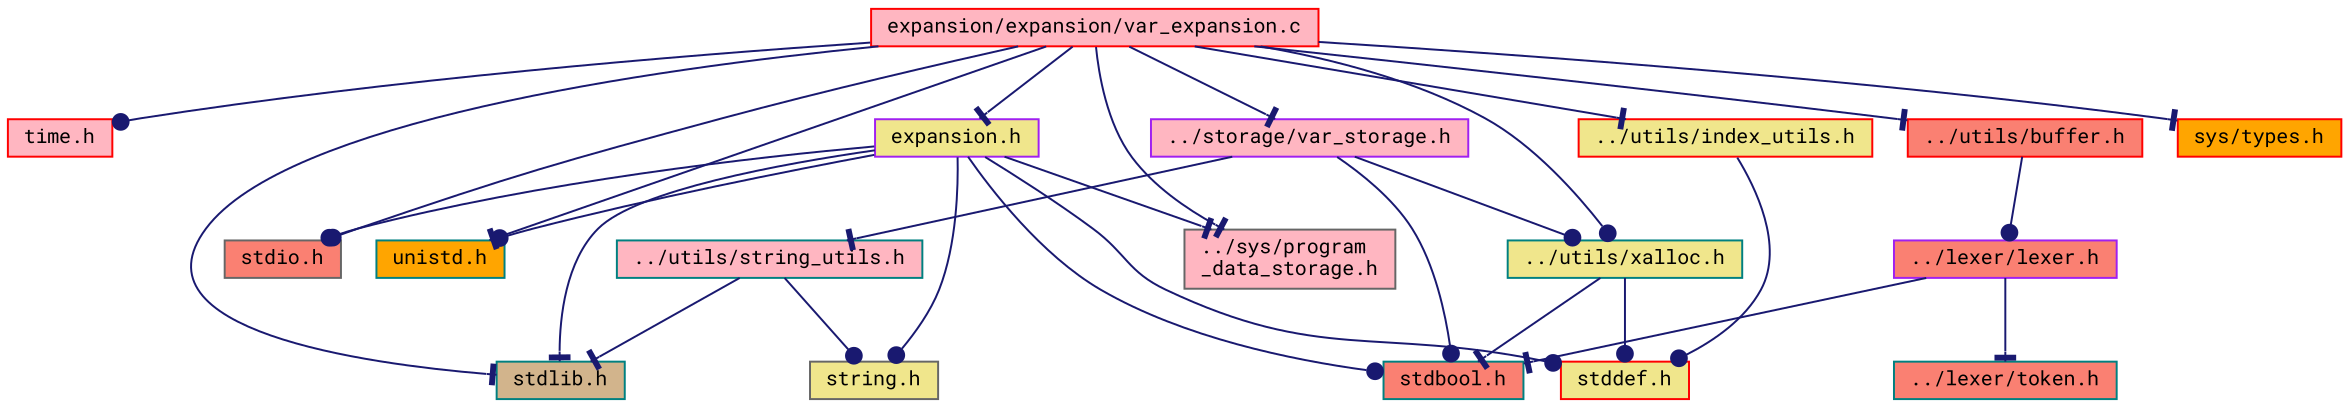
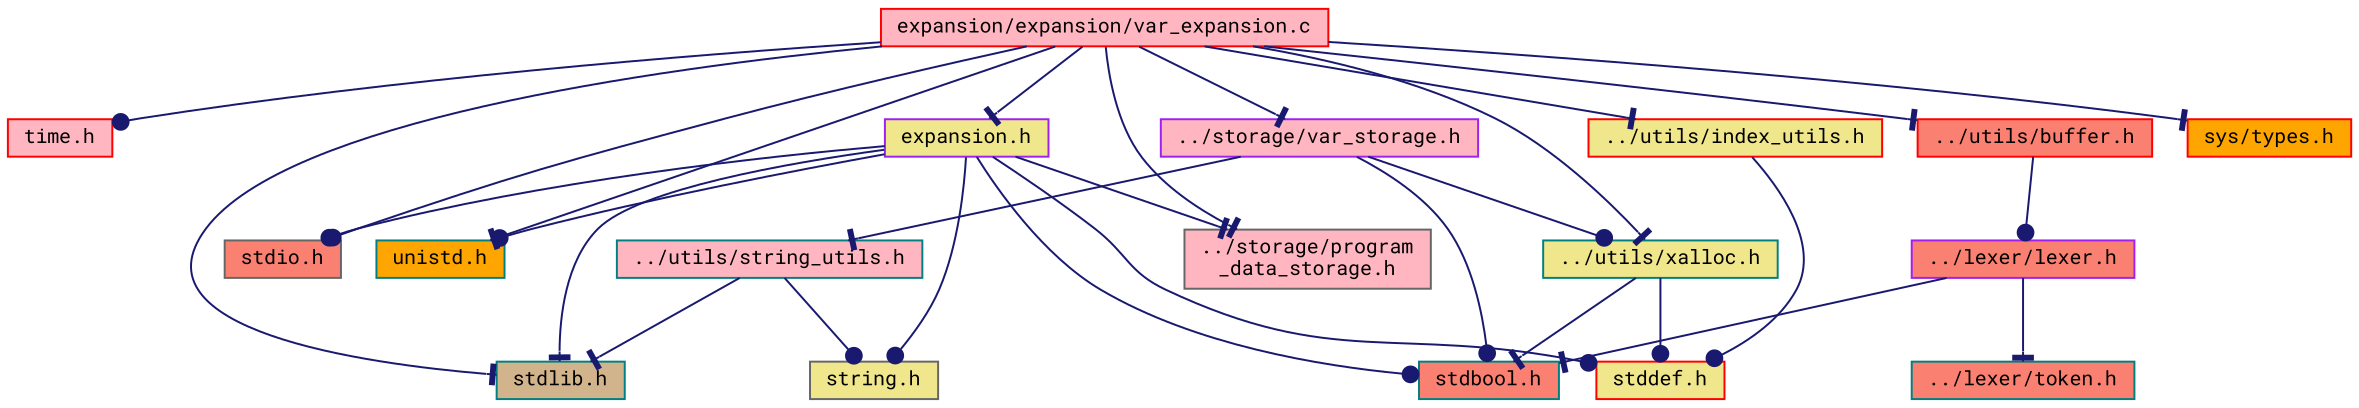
  digraph {
    fontname="Roboto Mono"
    node [color=red fillcolor=lightpink fontname="Roboto Mono" fontsize=10 shape=record style=filled]
    edge [arrowhead=tee color=midnightblue fontname="Roboto Mono" fontsize=10 labelfontname=Helvetica labelfontsize=10 style=solid]
    n1 [fontcolor=black height=0.2 label="expansion/expansion/var_expansion.c" width=0.4]
    n2 [height=0.2 label="time.h" width=0.4]
    n3 [color=gray40 fillcolor=salmon height=0.2 label="stdio.h" width=0.4]
    n4 [color=teal fillcolor=orange height=0.2 label="unistd.h" width=0.4]
    n5 [fillcolor=orange height=0.2 label="sys/types.h" width=0.4]
    n6 [color=teal fillcolor=tan height=0.2 label="stdlib.h" width=0.4]
    n7 [color=purple fillcolor=khaki height=0.2 label="expansion.h" width=0.4]
-   n8 [color=gray40 height=0.2 label="../sys/program\l_data_storage.h" width=0.4]
+   n8 [color=gray40 height=0.2 label="../storage/program\l_data_storage.h" width=0.4]
    n9 [color=purple height=0.2 label="../storage/var_storage.h" width=0.4]
    n10 [color=teal fillcolor=khaki height=0.2 label="../utils/xalloc.h" width=0.4]
    n11 [fillcolor=salmon height=0.2 label="../utils/buffer.h" width=0.4]
    n12 [fillcolor=khaki height=0.2 label="../utils/index_utils.h" width=0.4]
    n13 [fillcolor=khaki height=0.2 label="stddef.h" width=0.4]
    n14 [color=teal fillcolor=salmon height=0.2 label="stdbool.h" width=0.4]
    n15 [color=gray40 fillcolor=khaki height=0.2 label="string.h" width=0.4]
    n16 [color=teal height=0.2 label="../utils/string_utils.h" width=0.4]
    n17 [color=purple fillcolor=salmon height=0.2 label="../lexer/lexer.h" width=0.4]
    n18 [color=teal fillcolor=salmon height=0.2 label="../lexer/token.h" width=0.4]
    n1 -> n2 [arrowhead=dot]
    n1 -> n3 [arrowhead=dot]
    n1 -> n4
    n1 -> n5
    n1 -> n6
    n1 -> n7
    n1 -> n8
    n1 -> n9
-   n1 -> n10 [arrowhead=dot]
+   n1 -> n10
    n1 -> n11
    n1 -> n12
    n7 -> n3 [arrowhead=dot]
    n7 -> n4 [arrowhead=dot]
    n7 -> n6
    n7 -> n8
    n7 -> n13 [arrowhead=dot]
    n7 -> n14 [arrowhead=dot]
    n7 -> n15 [arrowhead=dot]
    n9 -> n10 [arrowhead=dot]
    n9 -> n14 [arrowhead=dot]
    n9 -> n16
    n10 -> n13 [arrowhead=dot]
    n10 -> n14
    n11 -> n17 [arrowhead=dot]
    n12 -> n13 [arrowhead=dot]
    n16 -> n6
    n16 -> n15 [arrowhead=dot]
    n17 -> n14
    n17 -> n18
  }
